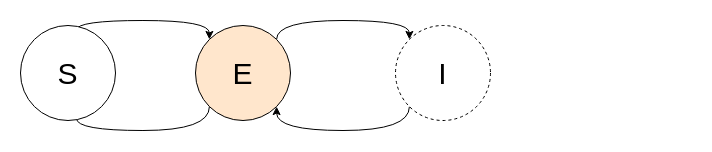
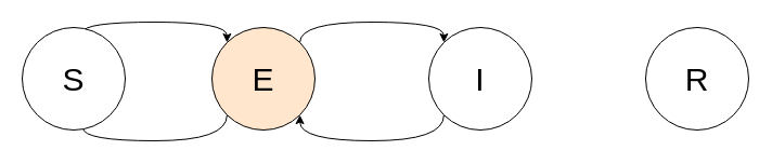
  <mxCell id="0" />
  <mxCell id="1" parent="0" />
  <mxCell id="2" style="edgeStyle=orthogonalEdgeStyle;rounded=0;orthogonalLoop=1;jettySize=auto;html=1;exitX=1;exitY=0;exitDx=0;exitDy=0;entryX=0;entryY=0;entryDx=0;entryDy=0;curved=1;" edge="1" parent="1" source="4" target="7"><mxGeometry relative="1" as="geometry"><Array as="points"><mxPoint x="76" y="20" /><mxPoint x="209" y="20" /></Array></mxGeometry></mxCell>
  <mxCell id="3" style="edgeStyle=orthogonalEdgeStyle;rounded=0;orthogonalLoop=1;jettySize=auto;html=1;exitX=0;exitY=1;exitDx=0;exitDy=0;entryX=1;entryY=1;entryDx=0;entryDy=0;curved=1;" edge="1" parent="1" source="7" target="4"><mxGeometry relative="1" as="geometry"><Array as="points"><mxPoint x="209" y="130" /><mxPoint x="76" y="130" /></Array></mxGeometry></mxCell>
  <mxCell id="4" value="&lt;font style=&quot;font-size: 30px;&quot;&gt;S&lt;/font&gt;" style="ellipse;whiteSpace=wrap;html=1;aspect=fixed;" vertex="1" parent="1"><mxGeometry x="20" y="25" width="95" height="95" as="geometry" /></mxCell>
  <mxCell id="5" style="edgeStyle=orthogonalEdgeStyle;rounded=0;orthogonalLoop=1;jettySize=auto;html=1;exitX=1;exitY=0;exitDx=0;exitDy=0;entryX=0;entryY=0;entryDx=0;entryDy=0;curved=1;" edge="1" parent="1" source="7" target="8"><mxGeometry relative="1" as="geometry"><Array as="points"><mxPoint x="276" y="20" /><mxPoint x="409" y="20" /></Array></mxGeometry></mxCell>
  <mxCell id="6" style="edgeStyle=orthogonalEdgeStyle;rounded=0;orthogonalLoop=1;jettySize=auto;html=1;exitX=0;exitY=1;exitDx=0;exitDy=0;entryX=1;entryY=1;entryDx=0;entryDy=0;curved=1;" edge="1" parent="1" source="8" target="7"><mxGeometry relative="1" as="geometry"><Array as="points"><mxPoint x="409" y="130" /><mxPoint x="276" y="130" /></Array></mxGeometry></mxCell>
  <mxCell id="7" value="&lt;span style=&quot;font-size: 30px;&quot;&gt;E&lt;/span&gt;" style="ellipse;whiteSpace=wrap;html=1;aspect=fixed;fillColor=#ffe6cc;" vertex="1" parent="1"><mxGeometry x="195" y="25" width="95" height="95" as="geometry" /></mxCell>
- <mxCell id="8" value="&lt;span style=&quot;font-size: 30px;&quot;&gt;I&lt;/span&gt;" style="ellipse;whiteSpace=wrap;html=1;aspect=fixed;dashed=1;" vertex="1" parent="1"><mxGeometry x="395" y="25" width="95" height="95" as="geometry" /></mxCell>
+ <mxCell id="8" value="&lt;span style=&quot;font-size: 30px;&quot;&gt;I&lt;/span&gt;" style="ellipse;whiteSpace=wrap;html=1;aspect=fixed;" vertex="1" parent="1"><mxGeometry x="395" y="25" width="95" height="95" as="geometry" /></mxCell>
+ <mxCell id="9" value="&lt;span style=&quot;font-size: 30px;&quot;&gt;R&lt;/span&gt;" style="ellipse;whiteSpace=wrap;html=1;aspect=fixed;" vertex="1" parent="1"><mxGeometry x="595" y="25" width="95" height="95" as="geometry" /></mxCell>
